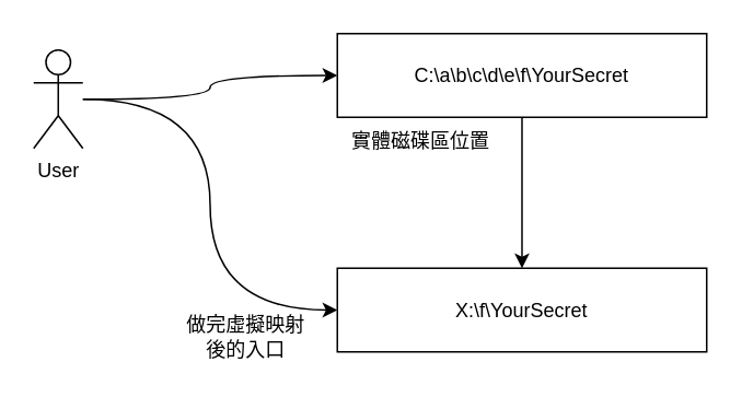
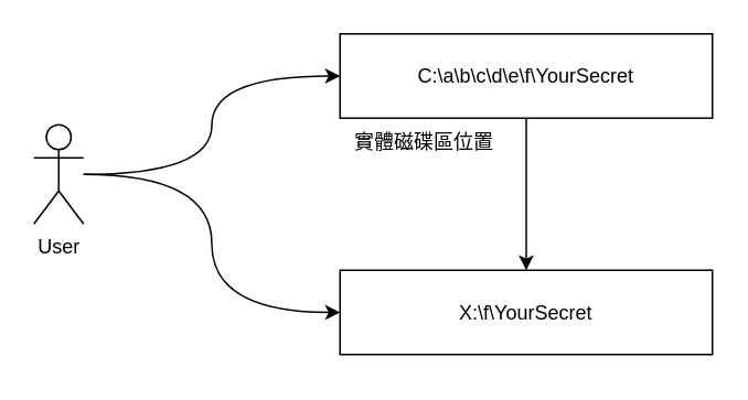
  <mxCell id="0" />
  <mxCell id="1" parent="0" />
  <mxCell id="2" value="X:\f\YourSecret" style="rounded=0;whiteSpace=wrap;html=1;" vertex="1" parent="1"><mxGeometry x="205" y="163" width="225" height="51" as="geometry" /></mxCell>
  <mxCell id="3" value="" style="group" vertex="1" connectable="0" parent="1"><mxGeometry x="205" y="20" width="225" height="79" as="geometry" /></mxCell>
  <mxCell id="4" value="C:\a\b\c\d\e\f\YourSecret" style="rounded=0;whiteSpace=wrap;html=1;" vertex="1" parent="3"><mxGeometry width="225" height="51" as="geometry" /></mxCell>
  <mxCell id="5" value="實體磁碟區位置" style="text;html=1;strokeColor=none;fillColor=none;align=center;verticalAlign=middle;whiteSpace=wrap;rounded=0;" vertex="1" parent="3"><mxGeometry y="53" width="102" height="26" as="geometry" /></mxCell>
  <mxCell id="6" value="" style="endArrow=classic;html=1;exitX=0.5;exitY=1;exitDx=0;exitDy=0;entryX=0.5;entryY=0;entryDx=0;entryDy=0;" edge="1" parent="1" source="4" target="2"><mxGeometry width="50" height="50" relative="1" as="geometry"><mxPoint x="463" y="159" as="sourcePoint" /><mxPoint x="513" y="109" as="targetPoint" /></mxGeometry></mxCell>
  <mxCell id="7" style="edgeStyle=orthogonalEdgeStyle;html=1;entryX=0;entryY=0.5;entryDx=0;entryDy=0;curved=1;" edge="1" parent="1" source="9" target="4"><mxGeometry relative="1" as="geometry" /></mxCell>
  <mxCell id="8" style="edgeStyle=orthogonalEdgeStyle;html=1;entryX=0;entryY=0.5;entryDx=0;entryDy=0;curved=1;" edge="1" parent="1" source="9" target="2"><mxGeometry relative="1" as="geometry" /></mxCell>
- <mxCell id="9" value="User" style="shape=umlActor;verticalLabelPosition=bottom;verticalAlign=top;html=1;outlineConnect=0;" vertex="1" parent="1"><mxGeometry x="20" y="30" width="30" height="60" as="geometry" /></mxCell>
- <mxCell id="10" value="做完虛擬映射後的入口" style="text;html=1;strokeColor=none;fillColor=none;align=center;verticalAlign=middle;whiteSpace=wrap;rounded=0;" vertex="1" parent="1"><mxGeometry x="108" y="190" width="83" height="30" as="geometry" /></mxCell>
+ <mxCell id="9" value="User" style="shape=umlActor;verticalLabelPosition=bottom;verticalAlign=top;html=1;outlineConnect=0;" vertex="1" parent="1"><mxGeometry x="20" y="75" width="30" height="60" as="geometry" /></mxCell>
